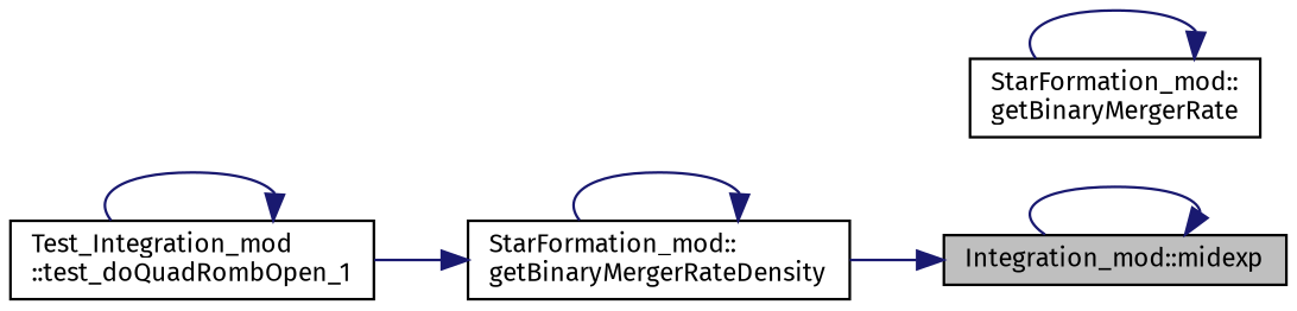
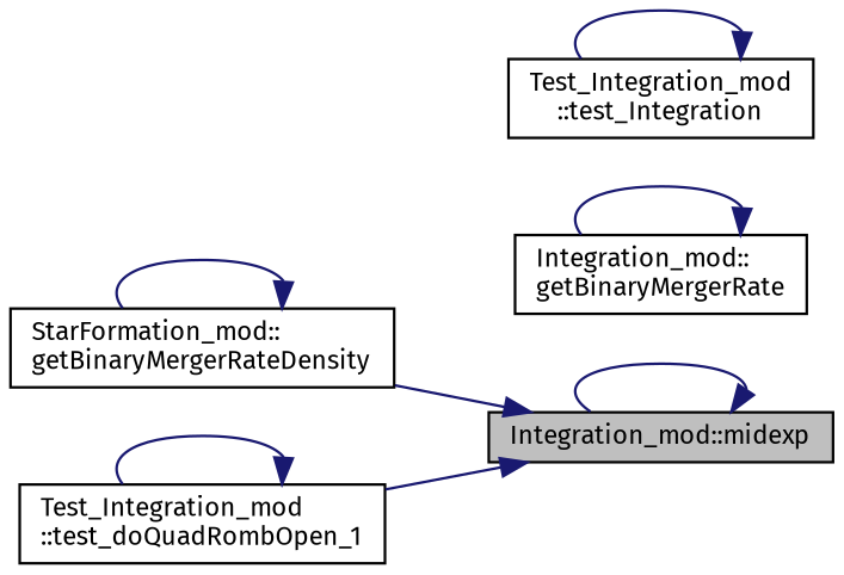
  digraph {
    fontname="Fira Sans"
    rankdir=RL
    node [color=black fillcolor=white fontname="Fira Sans" fontsize=10 shape=record style=filled]
    edge [color=midnightblue dir=back fontname="Fira Sans" fontsize=10 labelfontname=Helvetica labelfontsize=10 style=solid]
    n1 [fillcolor=grey75 fontcolor=black height=0.2 label="Integration_mod::midexp" width=0.4]
    n2 [height=0.2 label="StarFormation_mod::\lgetBinaryMergerRateDensity" width=0.4]
    n3 [height=0.2 label="Test_Integration_mod\l::test_doQuadRombOpen_1" width=0.4]
-   n4 [height=0.2 label="StarFormation_mod::\lgetBinaryMergerRate" width=0.4]
+   n4 [height=0.2 label="Integration_mod::\lgetBinaryMergerRate" width=0.4]
+   n5 [height=0.2 label="Test_Integration_mod\l::test_Integration" width=0.4]
    n1 -> n1
    n1 -> n2
-   n2 -> n3
+   n1 -> n3
    n2 -> n2
    n3 -> n3
    n4 -> n4
+   n5 -> n5
  }
